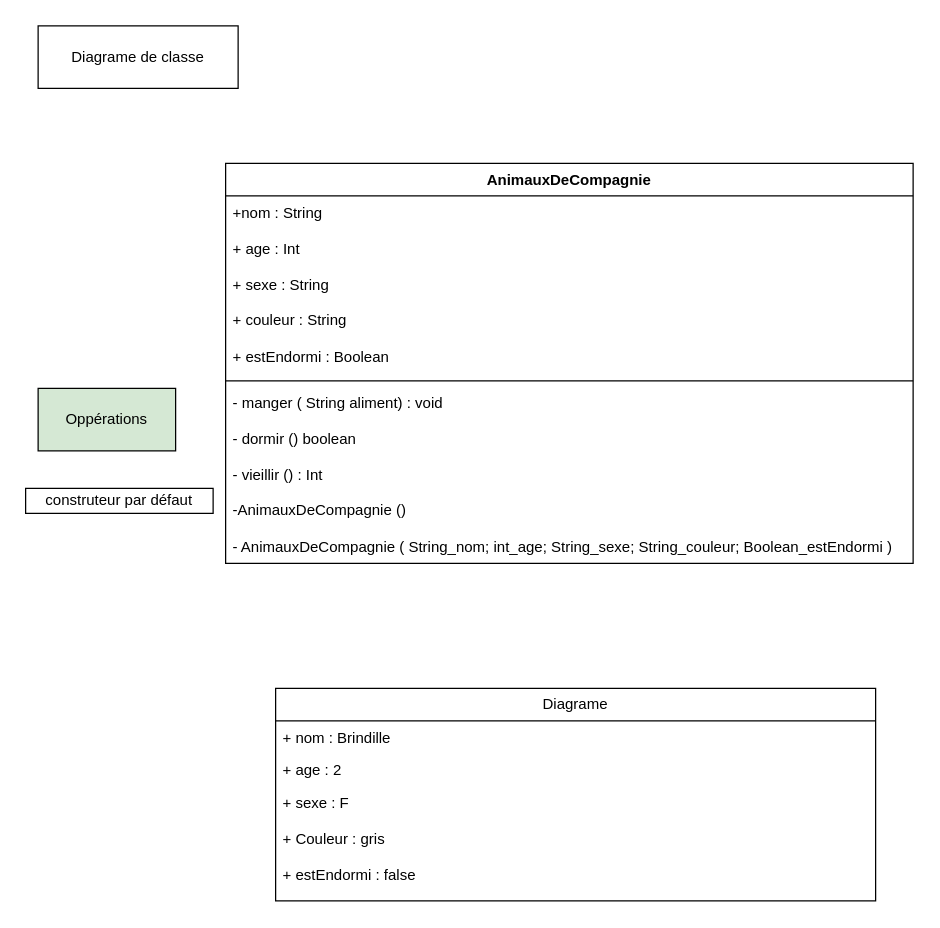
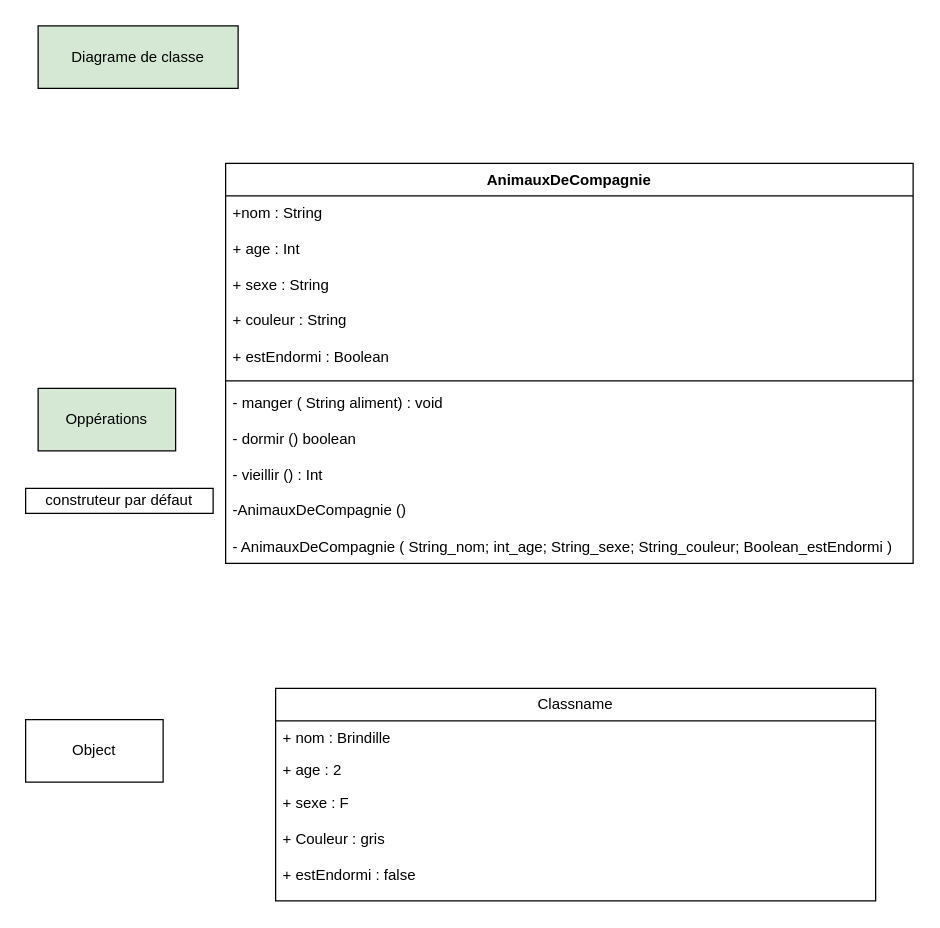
  <mxCell id="0" />
  <mxCell id="1" parent="0" />
  <mxCell id="2" value="AnimauxDeCompagnie" style="swimlane;fontStyle=1;align=center;verticalAlign=top;childLayout=stackLayout;horizontal=1;startSize=26;horizontalStack=0;resizeParent=1;resizeParentMax=0;resizeLast=0;collapsible=1;marginBottom=0;whiteSpace=wrap;html=1;" vertex="1" parent="1"><mxGeometry x="180" y="130" width="550" height="320" as="geometry" /></mxCell>
  <mxCell id="3" value="+nom : String&lt;br&gt;&lt;br&gt;+ age : Int&lt;br&gt;&lt;br&gt;+ sexe : String&lt;br&gt;&lt;br&gt;+ couleur : String&lt;br&gt;&lt;br&gt;+ estEndormi : Boolean" style="text;strokeColor=none;fillColor=none;align=left;verticalAlign=top;spacingLeft=4;spacingRight=4;overflow=hidden;rotatable=0;points=[[0,0.5],[1,0.5]];portConstraint=eastwest;whiteSpace=wrap;html=1;" vertex="1" parent="2"><mxGeometry y="26" width="550" height="144" as="geometry" /></mxCell>
  <mxCell id="4" value="" style="line;strokeWidth=1;fillColor=none;align=left;verticalAlign=middle;spacingTop=-1;spacingLeft=3;spacingRight=3;rotatable=0;labelPosition=right;points=[];portConstraint=eastwest;strokeColor=inherit;" vertex="1" parent="2"><mxGeometry y="170" width="550" height="8" as="geometry" /></mxCell>
  <mxCell id="5" value="- manger ( String aliment) : void&lt;br&gt;&lt;br&gt;- dormir () boolean&lt;br&gt;&lt;br&gt;- vieillir () : Int&lt;br&gt;&lt;br&gt;-AnimauxDeCompagnie ()&lt;br&gt;&lt;br&gt;- AnimauxDeCompagnie ( String_nom; int_age; String_sexe; String_couleur; Boolean_estEndormi )" style="text;strokeColor=none;fillColor=none;align=left;verticalAlign=top;spacingLeft=4;spacingRight=4;overflow=hidden;rotatable=0;points=[[0,0.5],[1,0.5]];portConstraint=eastwest;whiteSpace=wrap;html=1;" vertex="1" parent="2"><mxGeometry y="178" width="550" height="142" as="geometry" /></mxCell>
  <mxCell id="6" value="Oppérations" style="html=1;whiteSpace=wrap;fillColor=#d5e8d4;" vertex="1" parent="1"><mxGeometry x="30" y="310" width="110" height="50" as="geometry" /></mxCell>
  <mxCell id="7" value="construteur par défaut" style="html=1;whiteSpace=wrap;" vertex="1" parent="1"><mxGeometry x="20" y="390" width="150" height="20" as="geometry" /></mxCell>
- <mxCell id="9" value="Diagrame" style="swimlane;fontStyle=0;childLayout=stackLayout;horizontal=1;startSize=26;fillColor=none;horizontalStack=0;resizeParent=1;resizeParentMax=0;resizeLast=0;collapsible=1;marginBottom=0;whiteSpace=wrap;html=1;" vertex="1" parent="1"><mxGeometry x="220" y="550" width="480" height="170" as="geometry" /></mxCell>
+ <mxCell id="8" value="Object" style="html=1;whiteSpace=wrap;" vertex="1" parent="1"><mxGeometry x="20" y="575" width="110" height="50" as="geometry" /></mxCell>
+ <mxCell id="9" value="Classname" style="swimlane;fontStyle=0;childLayout=stackLayout;horizontal=1;startSize=26;fillColor=none;horizontalStack=0;resizeParent=1;resizeParentMax=0;resizeLast=0;collapsible=1;marginBottom=0;whiteSpace=wrap;html=1;" vertex="1" parent="1"><mxGeometry x="220" y="550" width="480" height="170" as="geometry" /></mxCell>
  <mxCell id="10" value="+ nom : Brindille" style="text;strokeColor=none;fillColor=none;align=left;verticalAlign=top;spacingLeft=4;spacingRight=4;overflow=hidden;rotatable=0;points=[[0,0.5],[1,0.5]];portConstraint=eastwest;whiteSpace=wrap;html=1;" vertex="1" parent="9"><mxGeometry y="26" width="480" height="26" as="geometry" /></mxCell>
  <mxCell id="11" value="+ age : 2" style="text;strokeColor=none;fillColor=none;align=left;verticalAlign=top;spacingLeft=4;spacingRight=4;overflow=hidden;rotatable=0;points=[[0,0.5],[1,0.5]];portConstraint=eastwest;whiteSpace=wrap;html=1;" vertex="1" parent="9"><mxGeometry y="52" width="480" height="26" as="geometry" /></mxCell>
  <mxCell id="12" value="+ sexe : F&lt;br&gt;&lt;br&gt;+ Couleur : gris&lt;br&gt;&lt;br&gt;+ estEndormi : false" style="text;strokeColor=none;fillColor=none;align=left;verticalAlign=top;spacingLeft=4;spacingRight=4;overflow=hidden;rotatable=0;points=[[0,0.5],[1,0.5]];portConstraint=eastwest;whiteSpace=wrap;html=1;" vertex="1" parent="9"><mxGeometry y="78" width="480" height="92" as="geometry" /></mxCell>
- <mxCell id="13" value="Diagrame de classe" style="html=1;whiteSpace=wrap;" vertex="1" parent="1"><mxGeometry x="30" y="20" width="160" height="50" as="geometry" /></mxCell>
+ <mxCell id="13" value="Diagrame de classe" style="html=1;whiteSpace=wrap;fillColor=#d5e8d4;" vertex="1" parent="1"><mxGeometry x="30" y="20" width="160" height="50" as="geometry" /></mxCell>
